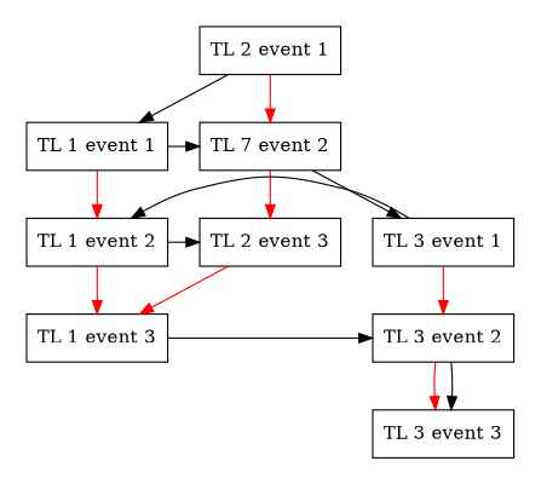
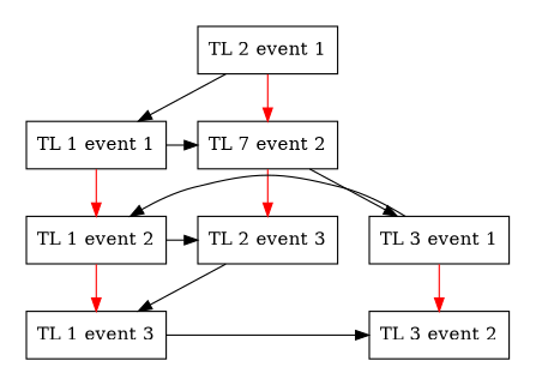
  digraph {
    node [ZZgroup=TL2 shape=box]
    "TL 2 event 1"
    n2 [label="TL 7 event 2"]
    "TL 2 event 3"
    "TL 1 event 1" [ZZgroup=TL1]
    "TL 1 event 2" [ZZgroup=TL1]
    "TL 1 event 3" [ZZgroup=TL1]
    "TL 3 event 1" [ZZgroup=TL3]
    "TL 3 event 2" [ZZgroup=TL3]
-   "TL 3 event 3" [ZZgroup=TL3]
    subgraph cluster_1 {
      peripheries=0
      "TL 2 event 1"
      n2
      "TL 2 event 3"
    }
    subgraph cluster_2 {
      peripheries=0
      "TL 1 event 1"
      "TL 1 event 2"
      "TL 1 event 3"
    }
    subgraph cluster_3 {
      peripheries=0
      "TL 3 event 1"
      "TL 3 event 2"
-     "TL 3 event 3"
    }
    "TL 2 event 1" -> n2 [color=red]
    "TL 2 event 1" -> "TL 1 event 1"
    n2 -> "TL 2 event 3" [color=red]
    n2 -> "TL 3 event 1"
-   "TL 2 event 3" -> "TL 1 event 3" [color=red]
+   "TL 2 event 3" -> "TL 1 event 3"
    "TL 1 event 1" -> n2
    "TL 1 event 1" -> "TL 1 event 2" [color=red]
    "TL 1 event 2" -> "TL 2 event 3"
    "TL 1 event 2" -> "TL 1 event 3" [color=red]
    "TL 1 event 3" -> "TL 3 event 2"
    "TL 3 event 1" -> "TL 1 event 2"
    "TL 3 event 1" -> "TL 3 event 2" [color=red]
-   "TL 3 event 2" -> "TL 3 event 3" [color=red]
-   "TL 3 event 2" -> "TL 3 event 3"
  }
